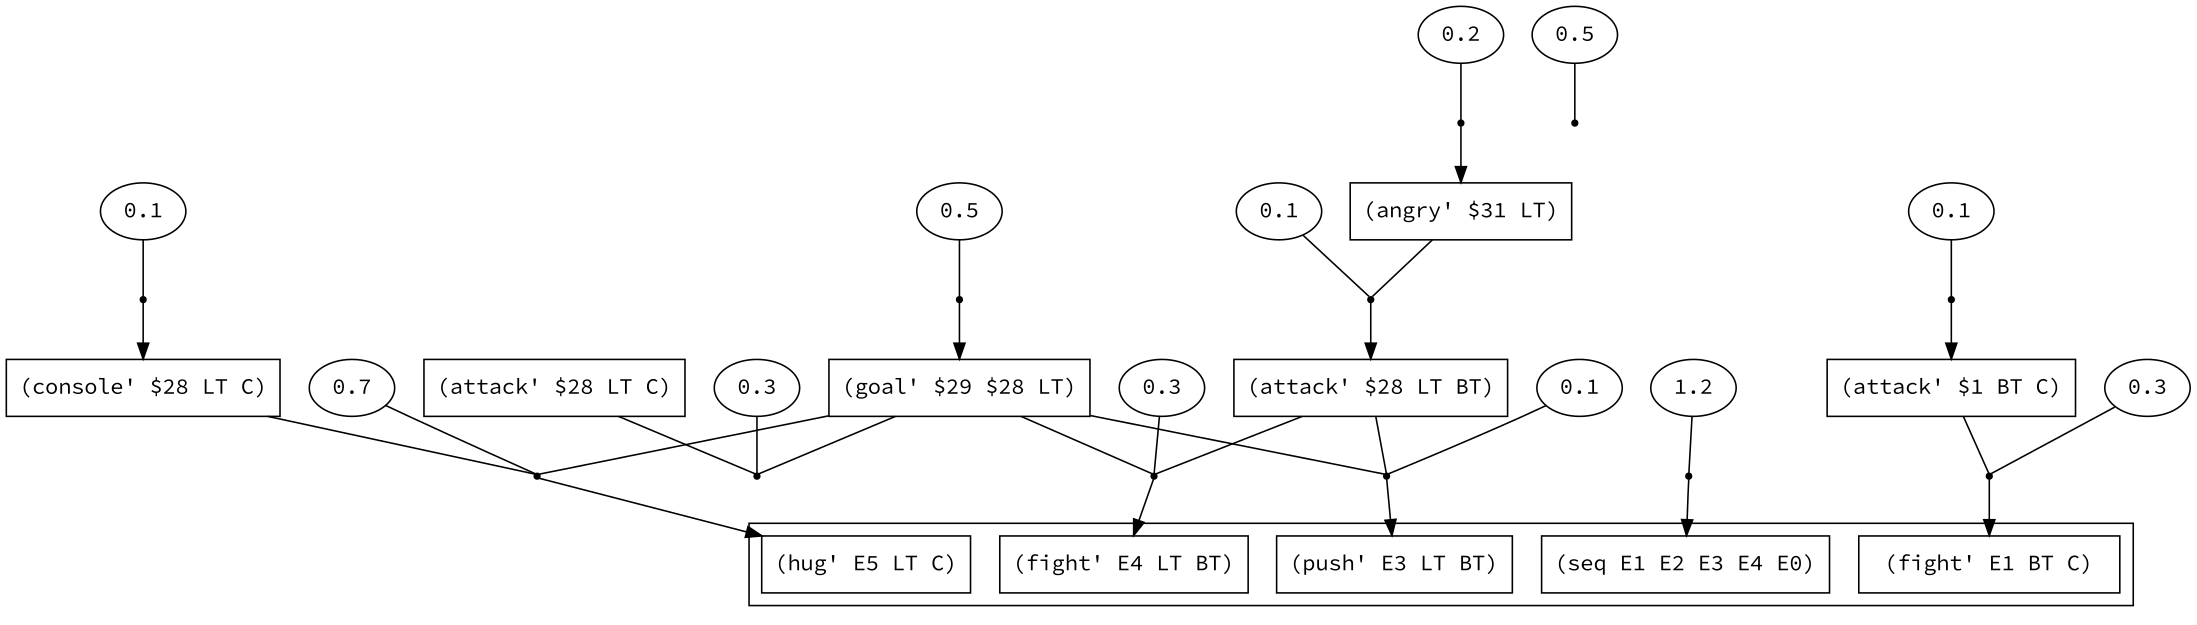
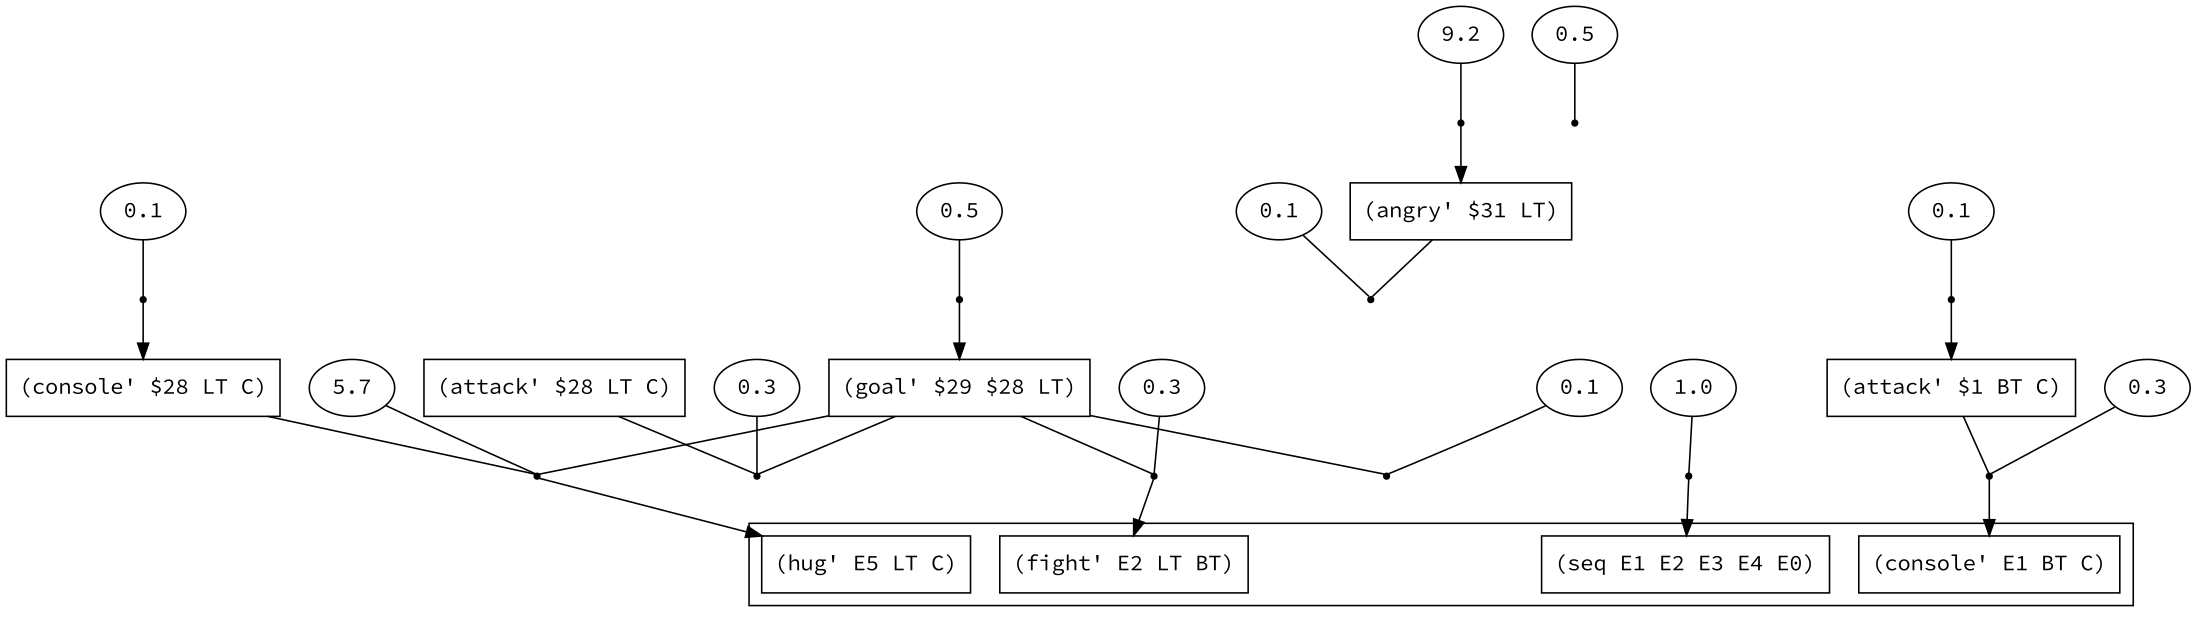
  digraph {
    fontname="Source Code Pro"
    rankdir=TB
    node [fontname="Source Code Pro"]
    edge [arrowhead=none fontname="Source Code Pro"]
-   n1 [label="(fight' E1 BT C)" shape=box]
-   n2 [label="(fight' E4 LT BT)" shape=box]
-   n3 [label="(push' E3 LT BT)" shape=box]
+   n1 [label="(console' E1 BT C)" shape=box]
+   n2 [label="(fight' E2 LT BT)" shape=box]
    n4 [label="(hug' E5 LT C)" shape=box]
    n5 [label="(seq E1 E2 E3 E4 E0)" shape=box]
    n6 [label=0.3]
    r0 [shape=point]
    n8 [label=0.1]
    r1 [shape=point]
    n10 [label="(attack' $1 BT C)" shape=box]
    n11 [label=0.5]
    r2 [shape=point]
    n13 [label=0.3]
    r3 [shape=point]
    n15 [label=0.1]
    r4 [shape=point]
-   n17 [label="(attack' $28 LT BT)" shape=box]
    n18 [label=0.5]
    r5 [shape=point]
    n20 [label="(goal' $29 $28 LT)" shape=box]
-   n21 [label=0.2]
+   n21 [label=9.2]
    r6 [shape=point]
    n23 [label="(angry' $31 LT)" shape=box]
    n24 [label=0.1]
    r7 [shape=point]
    n26 [label=0.3]
    r8 [shape=point]
-   n28 [label=0.7]
+   n28 [label=5.7]
    r9 [shape=point]
    n30 [label=0.1]
    r10 [shape=point]
    n32 [label="(console' $28 LT C)" shape=box]
-   n33 [label=1.2]
+   n33 [label=1.0]
    r11 [shape=point]
    n35 [label="(attack' $28 LT C)" shape=box]
    subgraph cluster_1 {
      n1
      n2
-     n3
      n4
      n5
    }
    n6 -> r0
    r0 -> n1 [arrowhead=""]
    n8 -> r1
    r1 -> n10 [arrowhead=""]
    n10 -> r0
    n11 -> r2
    n13 -> r3
    r3 -> n2 [arrowhead=""]
    n15 -> r4
-   r4 -> n17 [arrowhead=""]
-   n17 -> r3
-   n17 -> r7
    n18 -> r5
    r5 -> n20 [arrowhead=""]
    n20 -> r3
    n20 -> r7
    n20 -> r8
    n20 -> r9
    n21 -> r6
    r6 -> n23 [arrowhead=""]
    n23 -> r4
    n24 -> r7
-   r7 -> n3 [arrowhead=""]
    n26 -> r8
    n28 -> r9
    r9 -> n4 [arrowhead=""]
    n30 -> r10
    r10 -> n32 [arrowhead=""]
    n32 -> r9
    n33 -> r11
    r11 -> n5 [arrowhead=""]
    n35 -> r8
  }
